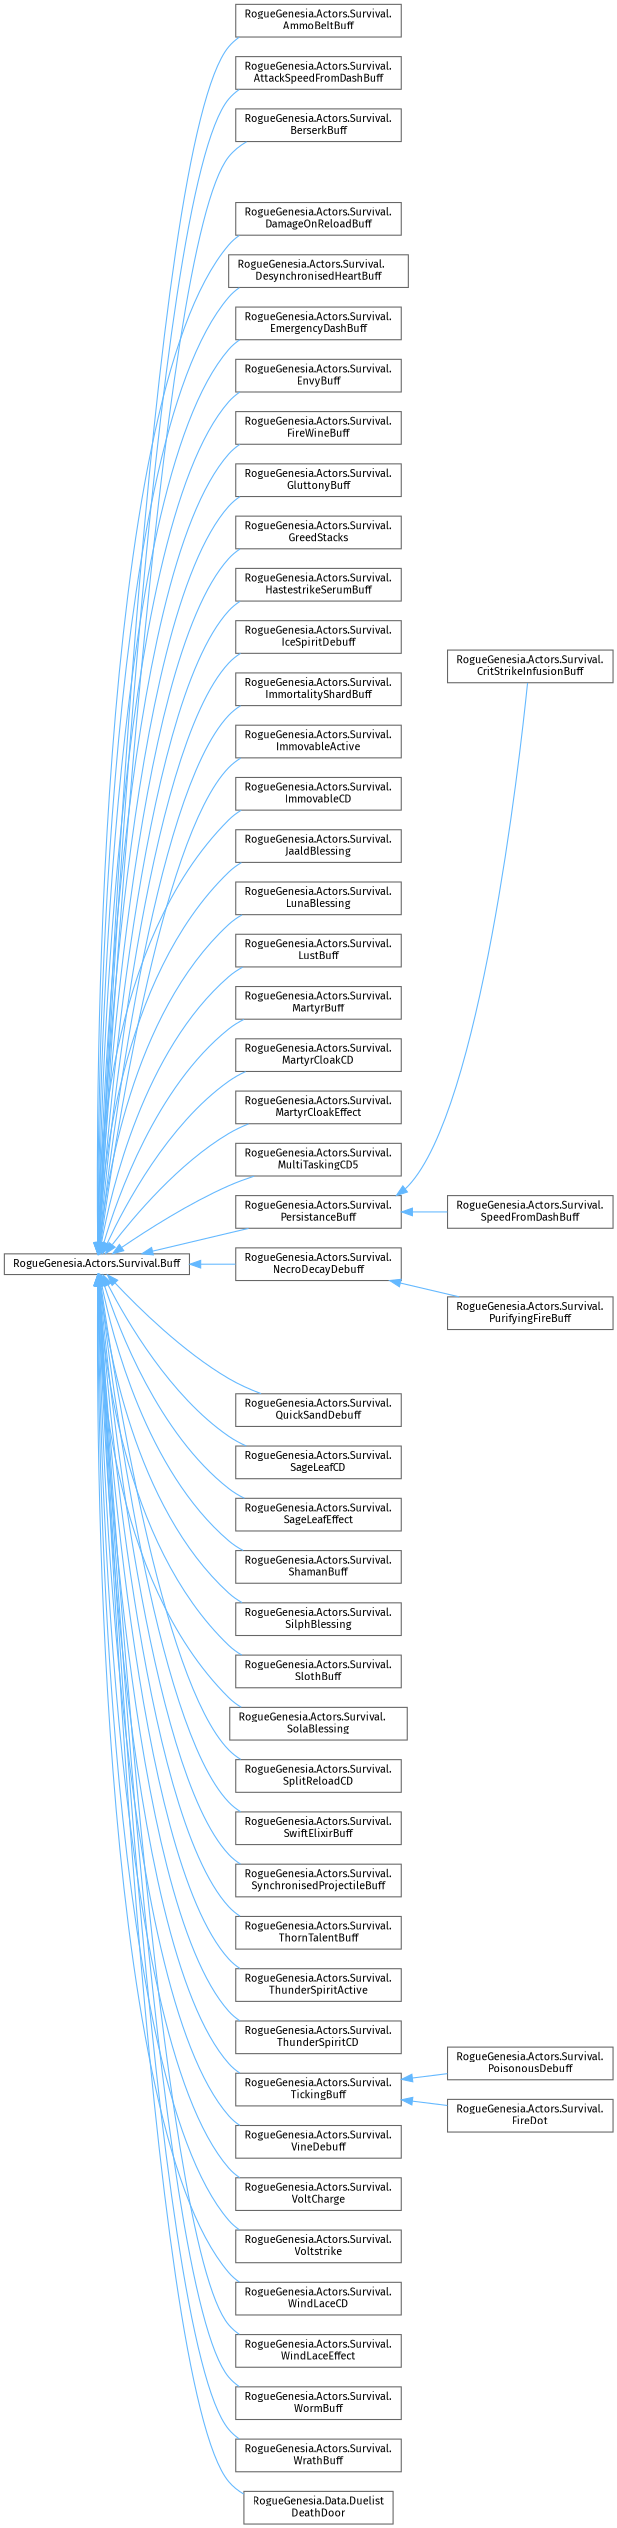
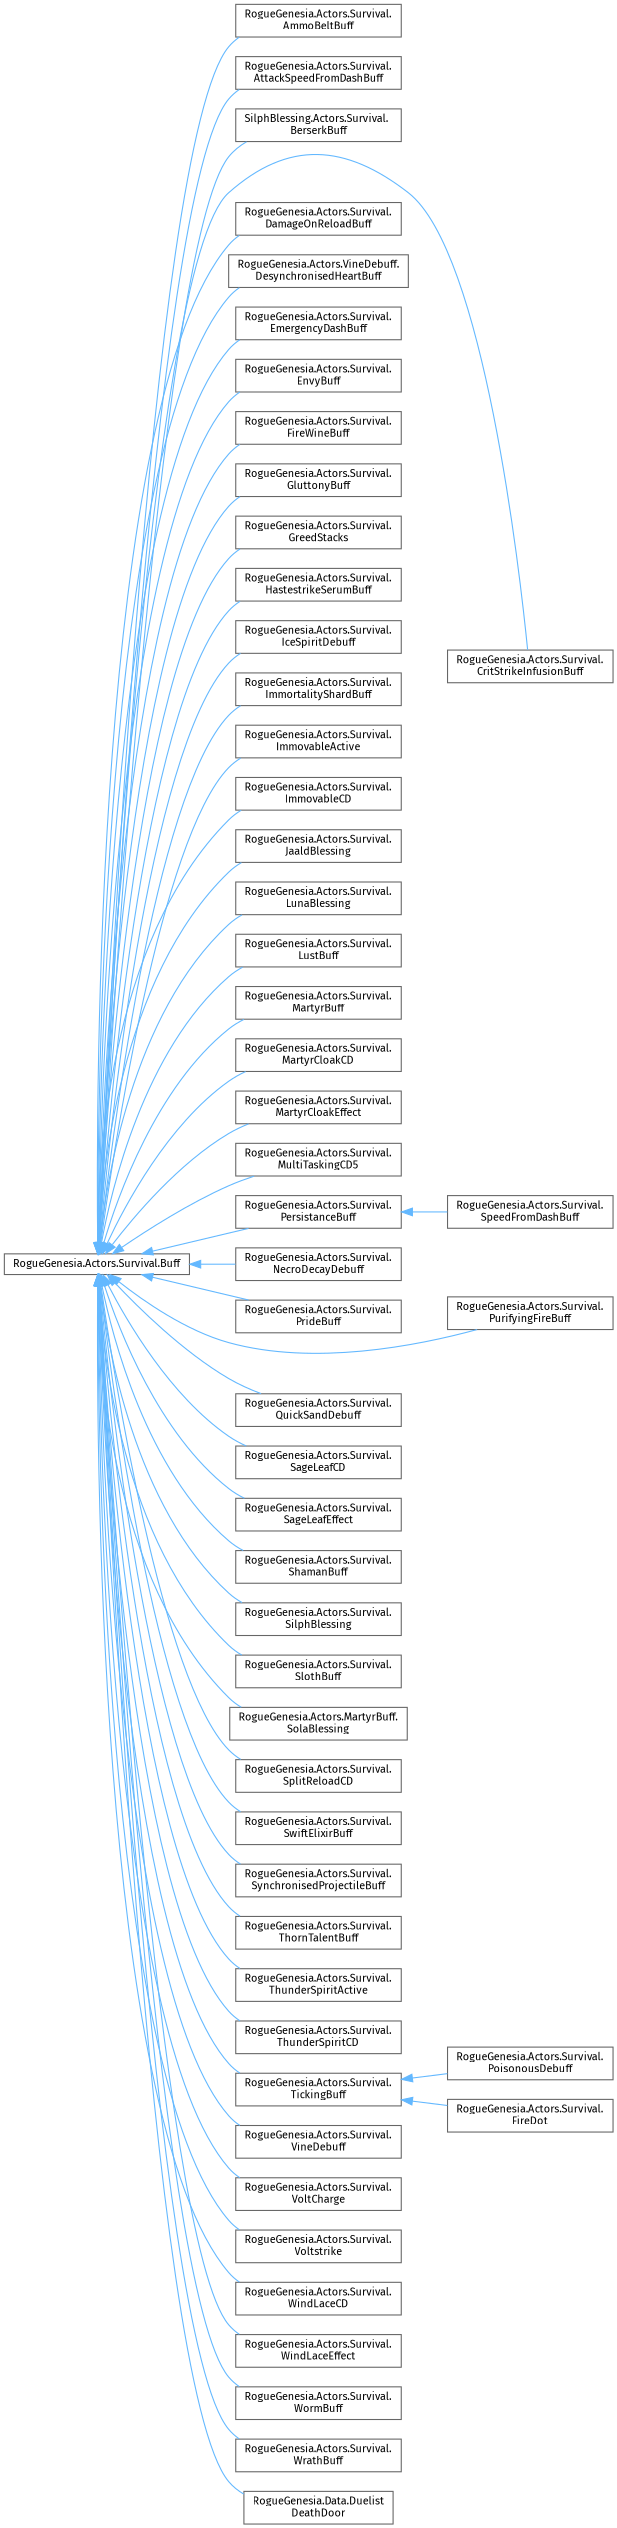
  digraph {
    fontname="Fira Sans"
    rankdir=LR
    node [color=grey40 fillcolor=white fontname="Fira Sans" fontsize=10 shape=box style=filled]
    edge [color=steelblue1 dir=back fontname="Fira Sans" fontsize=10 labelfontname=Helvetica labelfontsize=10 style=solid]
    n1 [height=0.2 label="RogueGenesia.Actors.Survival.Buff" width=0.4]
    n2 [height=0.2 label="RogueGenesia.Actors.Survival.\lAmmoBeltBuff" width=0.4]
    n3 [height=0.2 label="RogueGenesia.Actors.Survival.\lAttackSpeedFromDashBuff" width=0.4]
-   n4 [height=0.2 label="RogueGenesia.Actors.Survival.\lBerserkBuff" width=0.4]
+   n4 [height=0.2 label="SilphBlessing.Actors.Survival.\lBerserkBuff" width=0.4]
    n5 [height=0.2 label="RogueGenesia.Actors.Survival.\lCritStrikeInfusionBuff" width=0.4]
    n6 [height=0.2 label="RogueGenesia.Actors.Survival.\lDamageOnReloadBuff" width=0.4]
-   n7 [height=0.2 label="RogueGenesia.Actors.Survival.\lDesynchronisedHeartBuff" width=0.4]
+   n7 [height=0.2 label="RogueGenesia.Actors.VineDebuff.\lDesynchronisedHeartBuff" width=0.4]
    n8 [height=0.2 label="RogueGenesia.Actors.Survival.\lEmergencyDashBuff" width=0.4]
    n9 [height=0.2 label="RogueGenesia.Actors.Survival.\lEnvyBuff" width=0.4]
    n10 [height=0.2 label="RogueGenesia.Actors.Survival.\lFireWineBuff" width=0.4]
    n11 [height=0.2 label="RogueGenesia.Actors.Survival.\lGluttonyBuff" width=0.4]
    n12 [height=0.2 label="RogueGenesia.Actors.Survival.\lGreedStacks" width=0.4]
    n13 [height=0.2 label="RogueGenesia.Actors.Survival.\lHastestrikeSerumBuff" width=0.4]
    n14 [height=0.2 label="RogueGenesia.Actors.Survival.\lIceSpiritDebuff" width=0.4]
    n15 [height=0.2 label="RogueGenesia.Actors.Survival.\lImmortalityShardBuff" width=0.4]
    n16 [height=0.2 label="RogueGenesia.Actors.Survival.\lImmovableActive" width=0.4]
    n17 [height=0.2 label="RogueGenesia.Actors.Survival.\lImmovableCD" width=0.4]
    n18 [height=0.2 label="RogueGenesia.Actors.Survival.\lJaaldBlessing" width=0.4]
    n19 [height=0.2 label="RogueGenesia.Actors.Survival.\lLunaBlessing" width=0.4]
    n20 [height=0.2 label="RogueGenesia.Actors.Survival.\lLustBuff" width=0.4]
    n21 [height=0.2 label="RogueGenesia.Actors.Survival.\lMartyrBuff" width=0.4]
    n22 [height=0.2 label="RogueGenesia.Actors.Survival.\lMartyrCloakCD" width=0.4]
    n23 [height=0.2 label="RogueGenesia.Actors.Survival.\lMartyrCloakEffect" width=0.4]
    n24 [height=0.2 label="RogueGenesia.Actors.Survival.\lMultiTaskingCD5" width=0.4]
    n25 [height=0.2 label="RogueGenesia.Actors.Survival.\lNecroDecayDebuff" width=0.4]
    n26 [height=0.2 label="RogueGenesia.Actors.Survival.\lPersistanceBuff" width=0.4]
+   n27 [height=0.2 label="RogueGenesia.Actors.Survival.\lPrideBuff" width=0.4]
    n28 [height=0.2 label="RogueGenesia.Actors.Survival.\lPurifyingFireBuff" width=0.4]
    n29 [height=0.2 label="RogueGenesia.Actors.Survival.\lQuickSandDebuff" width=0.4]
    n30 [height=0.2 label="RogueGenesia.Actors.Survival.\lSageLeafCD" width=0.4]
    n31 [height=0.2 label="RogueGenesia.Actors.Survival.\lSageLeafEffect" width=0.4]
    n32 [height=0.2 label="RogueGenesia.Actors.Survival.\lShamanBuff" width=0.4]
    n33 [height=0.2 label="RogueGenesia.Actors.Survival.\lSilphBlessing" width=0.4]
    n34 [height=0.2 label="RogueGenesia.Actors.Survival.\lSlothBuff" width=0.4]
-   n35 [height=0.2 label="RogueGenesia.Actors.Survival.\lSolaBlessing" width=0.4]
+   n35 [height=0.2 label="RogueGenesia.Actors.MartyrBuff.\lSolaBlessing" width=0.4]
    n36 [height=0.2 label="RogueGenesia.Actors.Survival.\lSplitReloadCD" width=0.4]
    n37 [height=0.2 label="RogueGenesia.Actors.Survival.\lSwiftElixirBuff" width=0.4]
    n38 [height=0.2 label="RogueGenesia.Actors.Survival.\lSynchronisedProjectileBuff" width=0.4]
    n39 [height=0.2 label="RogueGenesia.Actors.Survival.\lThornTalentBuff" width=0.4]
    n40 [height=0.2 label="RogueGenesia.Actors.Survival.\lThunderSpiritActive" width=0.4]
    n41 [height=0.2 label="RogueGenesia.Actors.Survival.\lThunderSpiritCD" width=0.4]
    n42 [height=0.2 label="RogueGenesia.Actors.Survival.\lTickingBuff" width=0.4]
    n43 [height=0.2 label="RogueGenesia.Actors.Survival.\lVineDebuff" width=0.4]
    n44 [height=0.2 label="RogueGenesia.Actors.Survival.\lVoltCharge" width=0.4]
    n45 [height=0.2 label="RogueGenesia.Actors.Survival.\lVoltstrike" width=0.4]
    n46 [height=0.2 label="RogueGenesia.Actors.Survival.\lWindLaceCD" width=0.4]
    n47 [height=0.2 label="RogueGenesia.Actors.Survival.\lWindLaceEffect" width=0.4]
    n48 [height=0.2 label="RogueGenesia.Actors.Survival.\lWormBuff" width=0.4]
    n49 [height=0.2 label="RogueGenesia.Actors.Survival.\lWrathBuff" width=0.4]
    n50 [height=0.2 label="RogueGenesia.Data.Duelist\lDeathDoor" width=0.4]
    n51 [height=0.2 label="RogueGenesia.Actors.Survival.\lSpeedFromDashBuff" width=0.4]
    n52 [height=0.2 label="RogueGenesia.Actors.Survival.\lFireDot" width=0.4]
    n53 [height=0.2 label="RogueGenesia.Actors.Survival.\lPoisonousDebuff" width=0.4]
    n1 -> n2
    n1 -> n3
    n1 -> n4
-   n26 -> n5
+   n1 -> n5
    n1 -> n6
    n1 -> n7
    n1 -> n8
    n1 -> n9
    n1 -> n10
    n1 -> n11
    n1 -> n12
    n1 -> n13
    n1 -> n14
    n1 -> n15
    n1 -> n16
    n1 -> n17
    n1 -> n18
    n1 -> n19
    n1 -> n20
    n1 -> n21
    n1 -> n22
    n1 -> n23
    n1 -> n24
    n1 -> n25
    n1 -> n26
-   n25 -> n28
+   n1 -> n27
+   n1 -> n28
    n1 -> n29
    n1 -> n30
    n1 -> n31
    n1 -> n32
    n1 -> n33
    n1 -> n34
    n1 -> n35
    n1 -> n36
    n1 -> n37
    n1 -> n38
    n1 -> n39
    n1 -> n40
    n1 -> n41
    n1 -> n42
    n1 -> n43
    n1 -> n44
    n1 -> n45
    n1 -> n46
    n1 -> n47
    n1 -> n48
    n1 -> n49
    n1 -> n50
    n26 -> n51
    n42 -> n52
    n42 -> n53
  }
